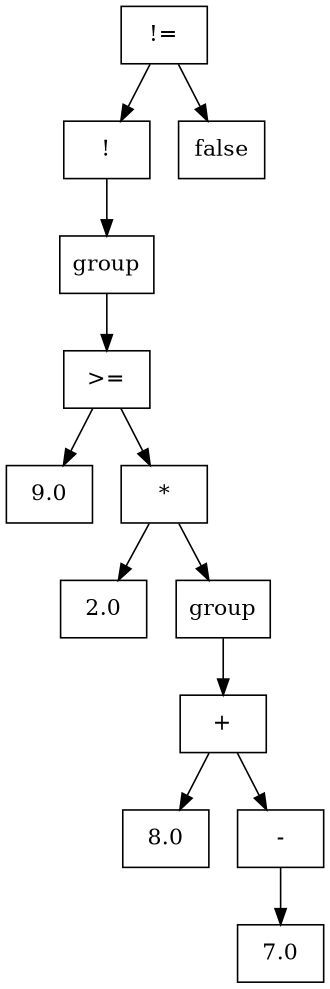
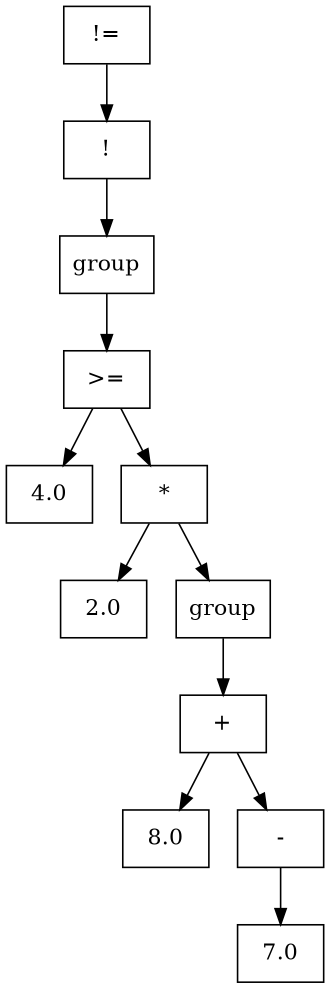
  digraph {
    node [shape=box]
    n1 [label="!="]
    n2 [label="!"]
-   n3 [label=false]
    n4 [label=group]
    n5 [label=">="]
-   n6 [label=9.0]
+   n6 [label=4.0]
    n7 [label="*"]
    n8 [label=2.0]
    n9 [label=group]
    n10 [label="+"]
    n11 [label=8.0]
    n12 [label="-"]
    n13 [label=7.0]
    n1 -> n2
-   n1 -> n3
    n2 -> n4
    n4 -> n5
    n5 -> n6
    n5 -> n7
    n7 -> n8
    n7 -> n9
    n9 -> n10
    n10 -> n11
    n10 -> n12
    n12 -> n13
  }
